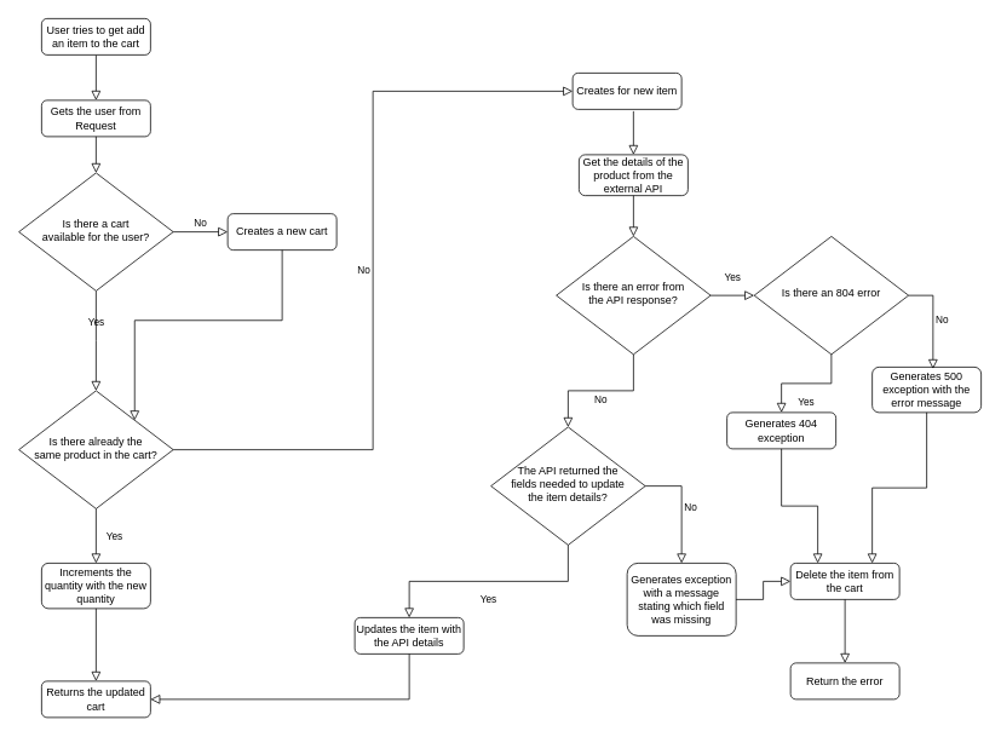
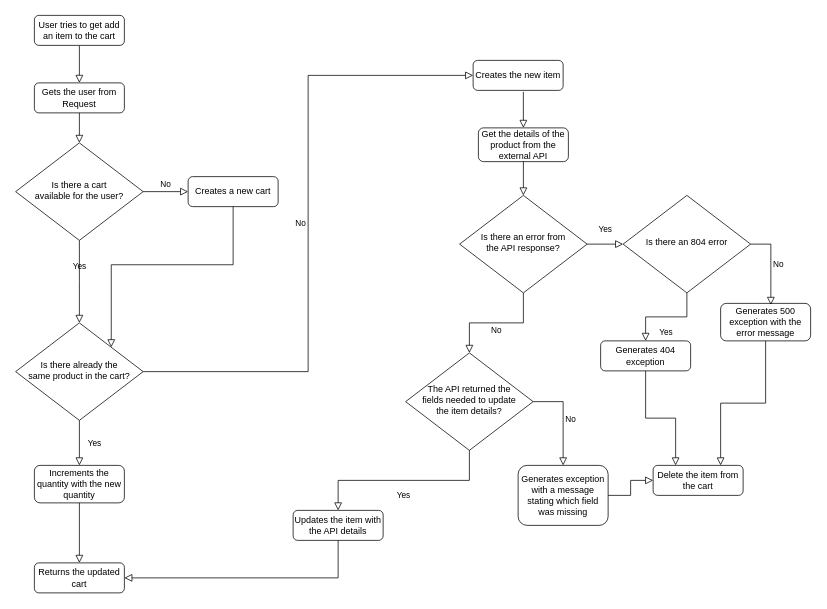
  <mxCell id="0" />
  <mxCell id="1" parent="0" />
  <mxCell id="2" value="" style="rounded=0;html=1;jettySize=auto;orthogonalLoop=1;fontSize=11;endArrow=block;endFill=0;endSize=8;strokeWidth=1;shadow=0;labelBackgroundColor=none;edgeStyle=orthogonalEdgeStyle;entryX=0.5;entryY=0;entryDx=0;entryDy=0;" edge="1" parent="1" source="3" target="9"><mxGeometry relative="1" as="geometry"><mxPoint x="105" y="120" as="targetPoint" /></mxGeometry></mxCell>
  <mxCell id="3" value="User tries to get add an item to the cart" style="rounded=1;whiteSpace=wrap;html=1;fontSize=12;glass=0;strokeWidth=1;shadow=0;" vertex="1" parent="1"><mxGeometry x="45" y="20" width="120" height="40" as="geometry" /></mxCell>
  <mxCell id="4" value="Yes" style="rounded=0;html=1;jettySize=auto;orthogonalLoop=1;fontSize=11;endArrow=block;endFill=0;endSize=8;strokeWidth=1;shadow=0;labelBackgroundColor=none;edgeStyle=orthogonalEdgeStyle;entryX=0.5;entryY=0;entryDx=0;entryDy=0;" edge="1" parent="1" source="6"><mxGeometry y="20" relative="1" as="geometry"><mxPoint as="offset" /><mxPoint x="105" y="430" as="targetPoint" /></mxGeometry></mxCell>
  <mxCell id="5" value="No" style="edgeStyle=orthogonalEdgeStyle;rounded=0;html=1;jettySize=auto;orthogonalLoop=1;fontSize=11;endArrow=block;endFill=0;endSize=8;strokeWidth=1;shadow=0;labelBackgroundColor=none;" edge="1" parent="1" source="6" target="7"><mxGeometry y="10" relative="1" as="geometry"><mxPoint as="offset" /></mxGeometry></mxCell>
  <mxCell id="6" value="Is there a cart &lt;br&gt;available for the user?" style="rhombus;whiteSpace=wrap;html=1;shadow=0;fontFamily=Helvetica;fontSize=12;align=center;strokeWidth=1;spacing=6;spacingTop=-4;" vertex="1" parent="1"><mxGeometry x="20" y="190" width="170" height="130" as="geometry" /></mxCell>
  <mxCell id="7" value="Creates a new cart" style="rounded=1;whiteSpace=wrap;html=1;fontSize=12;glass=0;strokeWidth=1;shadow=0;" vertex="1" parent="1"><mxGeometry x="250" y="235" width="120" height="40" as="geometry" /></mxCell>
  <mxCell id="8" value="" style="rounded=0;html=1;jettySize=auto;orthogonalLoop=1;fontSize=11;endArrow=block;endFill=0;endSize=8;strokeWidth=1;shadow=0;labelBackgroundColor=none;edgeStyle=orthogonalEdgeStyle;exitX=0.5;exitY=1;exitDx=0;exitDy=0;entryX=1;entryY=0;entryDx=0;entryDy=0;" edge="1" parent="1" source="7" target="11"><mxGeometry relative="1" as="geometry"><mxPoint x="150" y="200" as="sourcePoint" /><mxPoint x="165" y="450" as="targetPoint" /></mxGeometry></mxCell>
  <mxCell id="9" value="Gets the user from Request" style="rounded=1;whiteSpace=wrap;html=1;fontSize=12;glass=0;strokeWidth=1;shadow=0;" vertex="1" parent="1"><mxGeometry x="45" y="110" width="120" height="40" as="geometry" /></mxCell>
  <mxCell id="10" value="" style="rounded=0;html=1;jettySize=auto;orthogonalLoop=1;fontSize=11;endArrow=block;endFill=0;endSize=8;strokeWidth=1;shadow=0;labelBackgroundColor=none;edgeStyle=orthogonalEdgeStyle;entryX=0.5;entryY=0;entryDx=0;entryDy=0;exitX=0.5;exitY=1;exitDx=0;exitDy=0;" edge="1" parent="1" source="9" target="6"><mxGeometry relative="1" as="geometry"><mxPoint x="115" y="70" as="sourcePoint" /><mxPoint x="115" y="120" as="targetPoint" /></mxGeometry></mxCell>
  <mxCell id="11" value="Is there already the &lt;br&gt;same product in the cart?" style="rhombus;whiteSpace=wrap;html=1;shadow=0;fontFamily=Helvetica;fontSize=12;align=center;strokeWidth=1;spacing=6;spacingTop=-4;" vertex="1" parent="1"><mxGeometry x="20" y="430" width="170" height="130" as="geometry" /></mxCell>
  <mxCell id="12" value="Increments the quantity with the new quantity" style="rounded=1;whiteSpace=wrap;html=1;fontSize=12;glass=0;strokeWidth=1;shadow=0;" vertex="1" parent="1"><mxGeometry x="45" y="620" width="120" height="50" as="geometry" /></mxCell>
  <mxCell id="13" value="Yes" style="rounded=0;html=1;jettySize=auto;orthogonalLoop=1;fontSize=11;endArrow=block;endFill=0;endSize=8;strokeWidth=1;shadow=0;labelBackgroundColor=none;edgeStyle=orthogonalEdgeStyle;entryX=0.5;entryY=0;entryDx=0;entryDy=0;exitX=0.5;exitY=1;exitDx=0;exitDy=0;" edge="1" parent="1" source="11" target="12"><mxGeometry y="20" relative="1" as="geometry"><mxPoint as="offset" /><mxPoint x="115" y="440" as="targetPoint" /><mxPoint x="115" y="330" as="sourcePoint" /></mxGeometry></mxCell>
  <mxCell id="14" value="Returns the updated cart" style="rounded=1;whiteSpace=wrap;html=1;fontSize=12;glass=0;strokeWidth=1;shadow=0;" vertex="1" parent="1"><mxGeometry x="45" y="750" width="120" height="40" as="geometry" /></mxCell>
  <mxCell id="15" value="" style="rounded=0;html=1;jettySize=auto;orthogonalLoop=1;fontSize=11;endArrow=block;endFill=0;endSize=8;strokeWidth=1;shadow=0;labelBackgroundColor=none;edgeStyle=orthogonalEdgeStyle;exitX=0.5;exitY=1;exitDx=0;exitDy=0;entryX=0.5;entryY=0;entryDx=0;entryDy=0;" edge="1" parent="1" source="12" target="14"><mxGeometry relative="1" as="geometry"><mxPoint x="320" y="285" as="sourcePoint" /><mxPoint x="157.5" y="472.5" as="targetPoint" /></mxGeometry></mxCell>
- <mxCell id="16" value="Creates for new item" style="rounded=1;whiteSpace=wrap;html=1;fontSize=12;glass=0;strokeWidth=1;shadow=0;" vertex="1" parent="1"><mxGeometry x="630" y="80" width="120" height="40" as="geometry" /></mxCell>
+ <mxCell id="16" value="Creates the new item" style="rounded=1;whiteSpace=wrap;html=1;fontSize=12;glass=0;strokeWidth=1;shadow=0;" vertex="1" parent="1"><mxGeometry x="630" y="80" width="120" height="40" as="geometry" /></mxCell>
  <mxCell id="17" value="No" style="edgeStyle=orthogonalEdgeStyle;rounded=0;html=1;jettySize=auto;orthogonalLoop=1;fontSize=11;endArrow=block;endFill=0;endSize=8;strokeWidth=1;shadow=0;labelBackgroundColor=none;exitX=1;exitY=0.5;exitDx=0;exitDy=0;entryX=0;entryY=0.5;entryDx=0;entryDy=0;" edge="1" parent="1" source="11" target="16"><mxGeometry y="10" relative="1" as="geometry"><mxPoint as="offset" /><mxPoint x="200" y="265" as="sourcePoint" /><mxPoint x="260" y="265" as="targetPoint" /></mxGeometry></mxCell>
  <mxCell id="18" value="Get the details of the product from the external API" style="rounded=1;whiteSpace=wrap;html=1;fontSize=12;glass=0;strokeWidth=1;shadow=0;" vertex="1" parent="1"><mxGeometry x="637" y="170" width="120" height="45" as="geometry" /></mxCell>
  <mxCell id="19" value="" style="rounded=0;html=1;jettySize=auto;orthogonalLoop=1;fontSize=11;endArrow=block;endFill=0;endSize=8;strokeWidth=1;shadow=0;labelBackgroundColor=none;edgeStyle=orthogonalEdgeStyle;exitX=0.558;exitY=1.05;exitDx=0;exitDy=0;entryX=0.5;entryY=0;entryDx=0;entryDy=0;exitPerimeter=0;" edge="1" parent="1" source="16" target="18"><mxGeometry relative="1" as="geometry"><mxPoint x="115" y="680" as="sourcePoint" /><mxPoint x="115" y="760" as="targetPoint" /></mxGeometry></mxCell>
  <mxCell id="20" value="Is there an error from &lt;br&gt;the API response?" style="rhombus;whiteSpace=wrap;html=1;shadow=0;fontFamily=Helvetica;fontSize=12;align=center;strokeWidth=1;spacing=6;spacingTop=-4;" vertex="1" parent="1"><mxGeometry x="612" y="260" width="170" height="130" as="geometry" /></mxCell>
  <mxCell id="21" value="" style="rounded=0;html=1;jettySize=auto;orthogonalLoop=1;fontSize=11;endArrow=block;endFill=0;endSize=8;strokeWidth=1;shadow=0;labelBackgroundColor=none;edgeStyle=orthogonalEdgeStyle;exitX=0.5;exitY=1;exitDx=0;exitDy=0;entryX=0.5;entryY=0;entryDx=0;entryDy=0;" edge="1" parent="1" source="18" target="20"><mxGeometry relative="1" as="geometry"><mxPoint x="115" y="680" as="sourcePoint" /><mxPoint x="597" y="440" as="targetPoint" /></mxGeometry></mxCell>
  <mxCell id="22" value="Is there an 804 error" style="rhombus;whiteSpace=wrap;html=1;shadow=0;fontFamily=Helvetica;fontSize=12;align=center;strokeWidth=1;spacing=6;spacingTop=-4;" vertex="1" parent="1"><mxGeometry x="830" y="260" width="170" height="130" as="geometry" /></mxCell>
  <mxCell id="23" value="Yes" style="rounded=0;html=1;jettySize=auto;orthogonalLoop=1;fontSize=11;endArrow=block;endFill=0;endSize=8;strokeWidth=1;shadow=0;labelBackgroundColor=none;edgeStyle=orthogonalEdgeStyle;entryX=0;entryY=0.5;entryDx=0;entryDy=0;exitX=1;exitY=0.5;exitDx=0;exitDy=0;" edge="1" parent="1" source="20" target="22"><mxGeometry y="20" relative="1" as="geometry"><mxPoint as="offset" /><mxPoint x="115" y="440" as="targetPoint" /><mxPoint x="115" y="330" as="sourcePoint" /></mxGeometry></mxCell>
  <mxCell id="24" value="Generates 404 exception" style="rounded=1;whiteSpace=wrap;html=1;fontSize=12;glass=0;strokeWidth=1;shadow=0;" vertex="1" parent="1"><mxGeometry x="800" y="454" width="120" height="40" as="geometry" /></mxCell>
  <mxCell id="25" value="Yes" style="rounded=0;html=1;jettySize=auto;orthogonalLoop=1;fontSize=11;endArrow=block;endFill=0;endSize=8;strokeWidth=1;shadow=0;labelBackgroundColor=none;edgeStyle=orthogonalEdgeStyle;entryX=0.5;entryY=0;entryDx=0;entryDy=0;exitX=0.5;exitY=1;exitDx=0;exitDy=0;" edge="1" parent="1" source="22" target="24"><mxGeometry y="20" relative="1" as="geometry"><mxPoint as="offset" /><mxPoint x="740" y="515" as="targetPoint" /><mxPoint x="692" y="515" as="sourcePoint" /></mxGeometry></mxCell>
  <mxCell id="26" value="Generates 500 exception with the error message" style="rounded=1;whiteSpace=wrap;html=1;fontSize=12;glass=0;strokeWidth=1;shadow=0;" vertex="1" parent="1"><mxGeometry x="960" y="404" width="120" height="50" as="geometry" /></mxCell>
  <mxCell id="27" value="No" style="edgeStyle=orthogonalEdgeStyle;rounded=0;html=1;jettySize=auto;orthogonalLoop=1;fontSize=11;endArrow=block;endFill=0;endSize=8;strokeWidth=1;shadow=0;labelBackgroundColor=none;exitX=1;exitY=0.5;exitDx=0;exitDy=0;entryX=0.558;entryY=0.04;entryDx=0;entryDy=0;entryPerimeter=0;" edge="1" parent="1" source="22" target="26"><mxGeometry y="10" relative="1" as="geometry"><mxPoint as="offset" /><mxPoint x="200" y="265" as="sourcePoint" /><mxPoint x="260" y="265" as="targetPoint" /></mxGeometry></mxCell>
  <mxCell id="28" value="Delete the item from the cart" style="rounded=1;whiteSpace=wrap;html=1;fontSize=12;glass=0;strokeWidth=1;shadow=0;" vertex="1" parent="1"><mxGeometry x="870" y="620" width="120" height="40" as="geometry" /></mxCell>
- <mxCell id="29" value="Return the error" style="rounded=1;whiteSpace=wrap;html=1;fontSize=12;glass=0;strokeWidth=1;shadow=0;" vertex="1" parent="1"><mxGeometry x="870" y="730" width="120" height="40" as="geometry" /></mxCell>
- <mxCell id="30" value="" style="rounded=0;html=1;jettySize=auto;orthogonalLoop=1;fontSize=11;endArrow=block;endFill=0;endSize=8;strokeWidth=1;shadow=0;labelBackgroundColor=none;edgeStyle=orthogonalEdgeStyle;exitX=0.5;exitY=1;exitDx=0;exitDy=0;entryX=0.5;entryY=0;entryDx=0;entryDy=0;" edge="1" parent="1" source="28" target="29"><mxGeometry relative="1" as="geometry"><mxPoint x="606.96" y="342" as="sourcePoint" /><mxPoint x="607" y="380" as="targetPoint" /></mxGeometry></mxCell>
  <mxCell id="31" value="" style="rounded=0;html=1;jettySize=auto;orthogonalLoop=1;fontSize=11;endArrow=block;endFill=0;endSize=8;strokeWidth=1;shadow=0;labelBackgroundColor=none;edgeStyle=orthogonalEdgeStyle;entryX=0.25;entryY=0;entryDx=0;entryDy=0;exitX=0.5;exitY=1;exitDx=0;exitDy=0;" edge="1" parent="1" source="24" target="28"><mxGeometry relative="1" as="geometry"><mxPoint x="115" y="160" as="sourcePoint" /><mxPoint x="115" y="200" as="targetPoint" /></mxGeometry></mxCell>
  <mxCell id="32" value="" style="rounded=0;html=1;jettySize=auto;orthogonalLoop=1;fontSize=11;endArrow=block;endFill=0;endSize=8;strokeWidth=1;shadow=0;labelBackgroundColor=none;edgeStyle=orthogonalEdgeStyle;entryX=0.75;entryY=0;entryDx=0;entryDy=0;exitX=0.5;exitY=1;exitDx=0;exitDy=0;" edge="1" parent="1" source="26" target="28"><mxGeometry relative="1" as="geometry"><mxPoint x="115" y="160" as="sourcePoint" /><mxPoint x="115" y="200" as="targetPoint" /></mxGeometry></mxCell>
  <mxCell id="33" value="The API returned the &lt;br&gt;fields needed to update&lt;br&gt;the item details?" style="rhombus;whiteSpace=wrap;html=1;shadow=0;fontFamily=Helvetica;fontSize=12;align=center;strokeWidth=1;spacing=6;spacingTop=-4;" vertex="1" parent="1"><mxGeometry x="540" y="470" width="170" height="130" as="geometry" /></mxCell>
  <mxCell id="34" value="No" style="edgeStyle=orthogonalEdgeStyle;rounded=0;html=1;jettySize=auto;orthogonalLoop=1;fontSize=11;endArrow=block;endFill=0;endSize=8;strokeWidth=1;shadow=0;labelBackgroundColor=none;exitX=0.5;exitY=1;exitDx=0;exitDy=0;entryX=0.5;entryY=0;entryDx=0;entryDy=0;" edge="1" parent="1" source="20" target="33"><mxGeometry y="10" relative="1" as="geometry"><mxPoint as="offset" /><mxPoint x="200" y="265" as="sourcePoint" /><mxPoint x="260" y="265" as="targetPoint" /></mxGeometry></mxCell>
  <mxCell id="35" value="No" style="edgeStyle=orthogonalEdgeStyle;rounded=0;html=1;jettySize=auto;orthogonalLoop=1;fontSize=11;endArrow=block;endFill=0;endSize=8;strokeWidth=1;shadow=0;labelBackgroundColor=none;exitX=1;exitY=0.5;exitDx=0;exitDy=0;entryX=0.5;entryY=0;entryDx=0;entryDy=0;" edge="1" parent="1" source="33" target="36"><mxGeometry y="10" relative="1" as="geometry"><mxPoint as="offset" /><mxPoint x="707" y="400" as="sourcePoint" /><mxPoint x="740" y="570" as="targetPoint" /></mxGeometry></mxCell>
  <mxCell id="36" value="Generates exception with a message stating which field was missing" style="rounded=1;whiteSpace=wrap;html=1;fontSize=12;glass=0;strokeWidth=1;shadow=0;" vertex="1" parent="1"><mxGeometry x="690" y="620" width="120" height="80" as="geometry" /></mxCell>
  <mxCell id="37" value="" style="rounded=0;html=1;jettySize=auto;orthogonalLoop=1;fontSize=11;endArrow=block;endFill=0;endSize=8;strokeWidth=1;shadow=0;labelBackgroundColor=none;edgeStyle=orthogonalEdgeStyle;entryX=0;entryY=0.5;entryDx=0;entryDy=0;exitX=1;exitY=0.5;exitDx=0;exitDy=0;" edge="1" parent="1" source="36" target="28"><mxGeometry relative="1" as="geometry"><mxPoint x="870" y="504" as="sourcePoint" /><mxPoint x="910" y="630" as="targetPoint" /></mxGeometry></mxCell>
  <mxCell id="38" value="Updates the item with the API details" style="rounded=1;whiteSpace=wrap;html=1;fontSize=12;glass=0;strokeWidth=1;shadow=0;" vertex="1" parent="1"><mxGeometry x="390" y="680" width="120" height="40" as="geometry" /></mxCell>
  <mxCell id="39" value="Yes" style="rounded=0;html=1;jettySize=auto;orthogonalLoop=1;fontSize=11;endArrow=block;endFill=0;endSize=8;strokeWidth=1;shadow=0;labelBackgroundColor=none;edgeStyle=orthogonalEdgeStyle;entryX=0.5;entryY=0;entryDx=0;entryDy=0;exitX=0.5;exitY=1;exitDx=0;exitDy=0;" edge="1" parent="1" source="33" target="38"><mxGeometry y="20" relative="1" as="geometry"><mxPoint as="offset" /><mxPoint x="840" y="335" as="targetPoint" /><mxPoint x="792" y="335" as="sourcePoint" /></mxGeometry></mxCell>
  <mxCell id="40" value="" style="rounded=0;html=1;jettySize=auto;orthogonalLoop=1;fontSize=11;endArrow=block;endFill=0;endSize=8;strokeWidth=1;shadow=0;labelBackgroundColor=none;edgeStyle=orthogonalEdgeStyle;exitX=0.5;exitY=1;exitDx=0;exitDy=0;entryX=1;entryY=0.5;entryDx=0;entryDy=0;" edge="1" parent="1" source="38" target="14"><mxGeometry relative="1" as="geometry"><mxPoint x="940" y="670" as="sourcePoint" /><mxPoint x="940" y="740" as="targetPoint" /></mxGeometry></mxCell>
